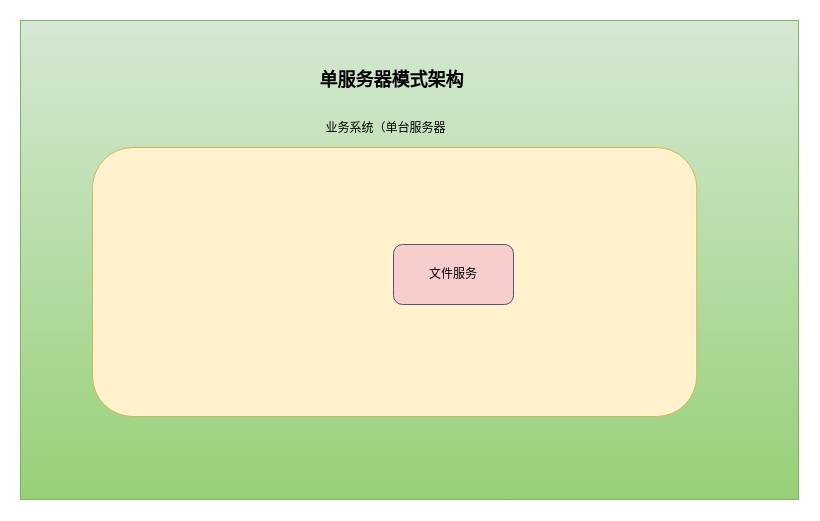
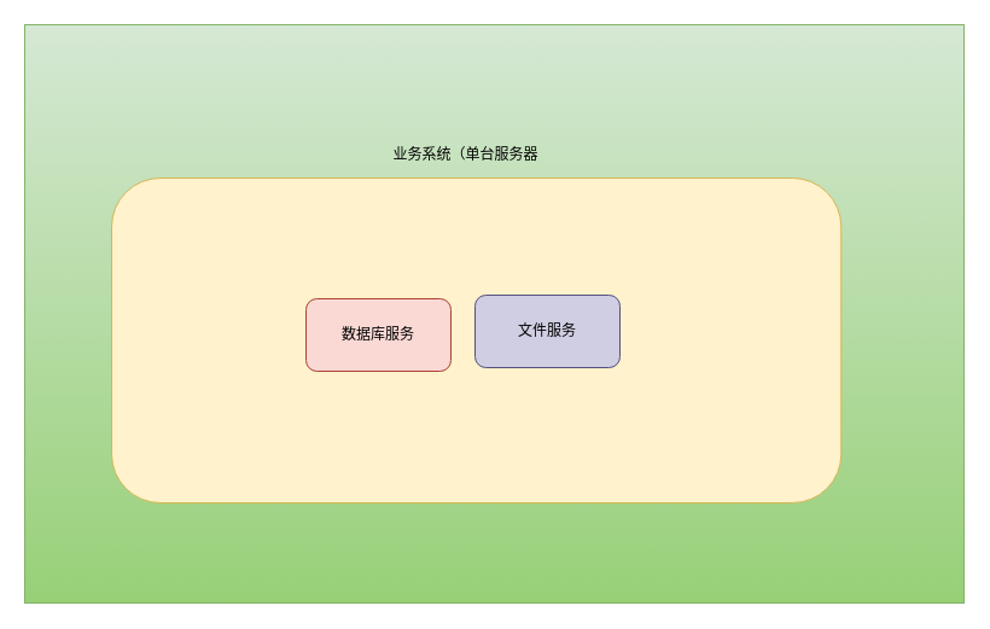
  <mxCell id="0" />
  <mxCell id="1" parent="0" />
  <mxCell id="2" value="" style="rounded=0;whiteSpace=wrap;html=1;fillColor=#d5e8d4;strokeColor=#82b366;gradientColor=#97d077;" vertex="1" parent="1"><mxGeometry x="20" y="20" width="778" height="479" as="geometry" /></mxCell>
  <mxCell id="3" value="" style="rounded=1;whiteSpace=wrap;html=1;fillColor=#fff2cc;strokeColor=#d6b656;" vertex="1" parent="1"><mxGeometry x="92" y="147" width="604.25" height="269" as="geometry" /></mxCell>
- <mxCell id="4" value="文件服务" style="rounded=1;whiteSpace=wrap;html=1;fillColor=#f8cecc;strokeColor=#56517e;" vertex="1" parent="1"><mxGeometry x="393" y="244" width="120" height="60" as="geometry" /></mxCell>
+ <mxCell id="4" value="文件服务" style="rounded=1;whiteSpace=wrap;html=1;fillColor=#d0cee2;strokeColor=#56517e;" vertex="1" parent="1"><mxGeometry x="393" y="244" width="120" height="60" as="geometry" /></mxCell>
+ <mxCell id="5" value="数据库服务" style="rounded=1;whiteSpace=wrap;html=1;fillColor=#fad9d5;strokeColor=#ae4132;" vertex="1" parent="1"><mxGeometry x="253" y="247" width="120" height="60" as="geometry" /></mxCell>
  <mxCell id="6" value="业务系统（单台服务器" style="text;html=1;strokeColor=none;fillColor=none;align=center;verticalAlign=middle;whiteSpace=wrap;rounded=0;" vertex="1" parent="1"><mxGeometry x="318" y="115" width="135" height="26" as="geometry" /></mxCell>
- <mxCell id="7" value="&lt;b&gt;&lt;font style=&quot;font-size: 18px;&quot;&gt;单服务器模式架构&lt;/font&gt;&lt;/b&gt;" style="text;html=1;strokeColor=none;fillColor=none;align=center;verticalAlign=middle;whiteSpace=wrap;rounded=0;" vertex="1" parent="1"><mxGeometry x="297" y="67" width="189" height="26" as="geometry" /></mxCell>
